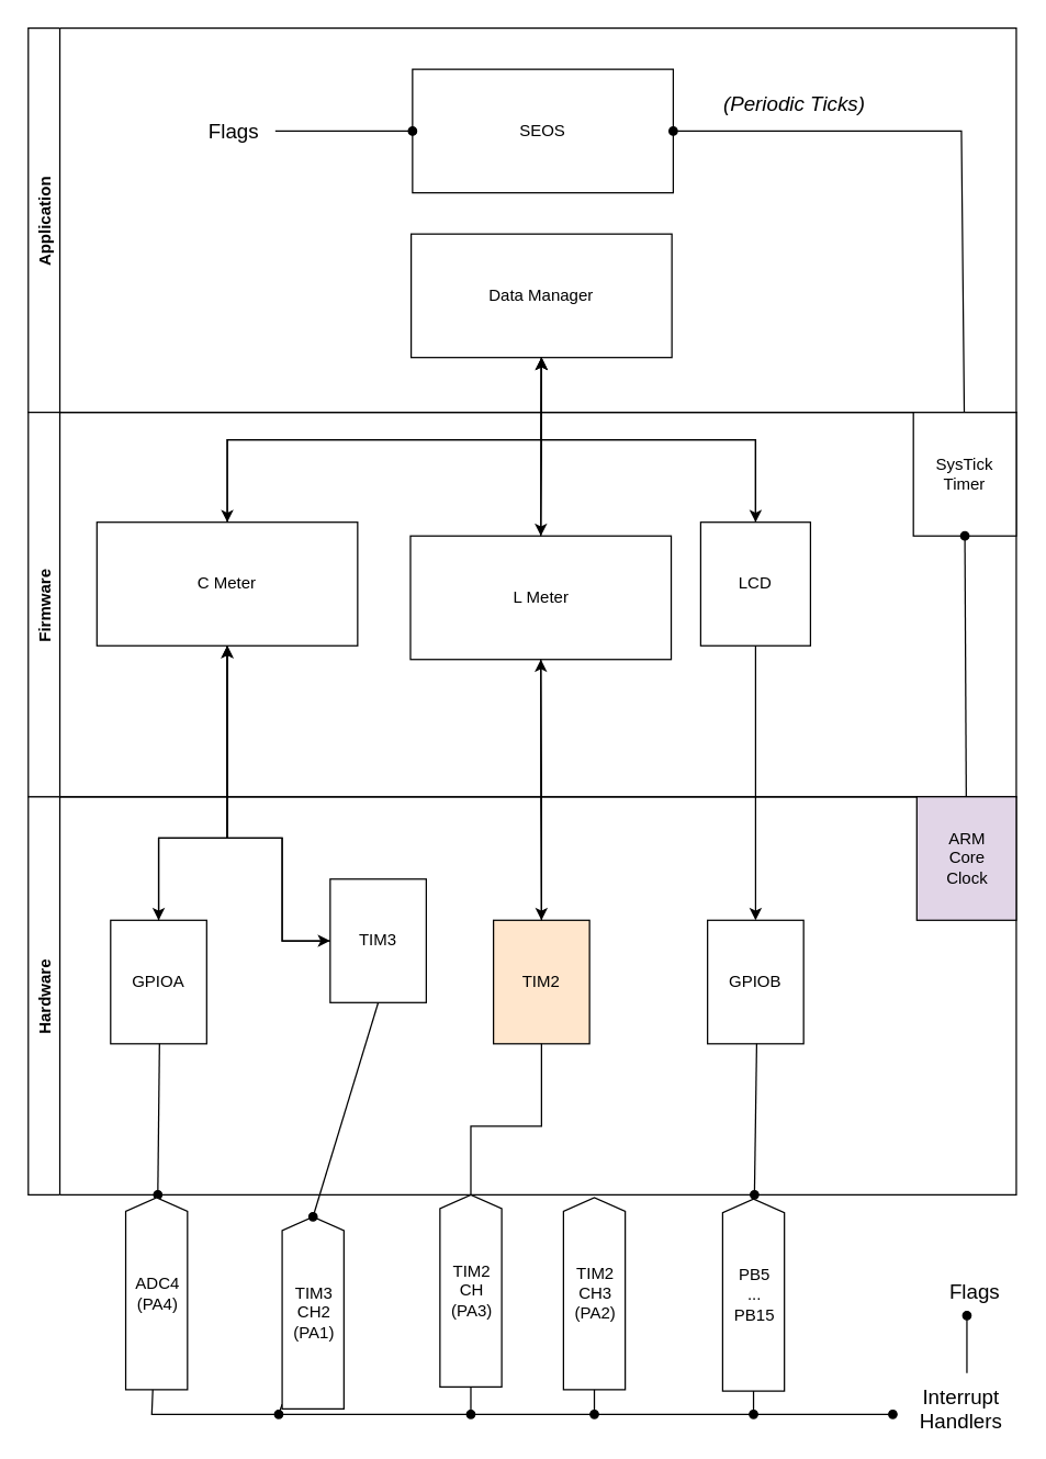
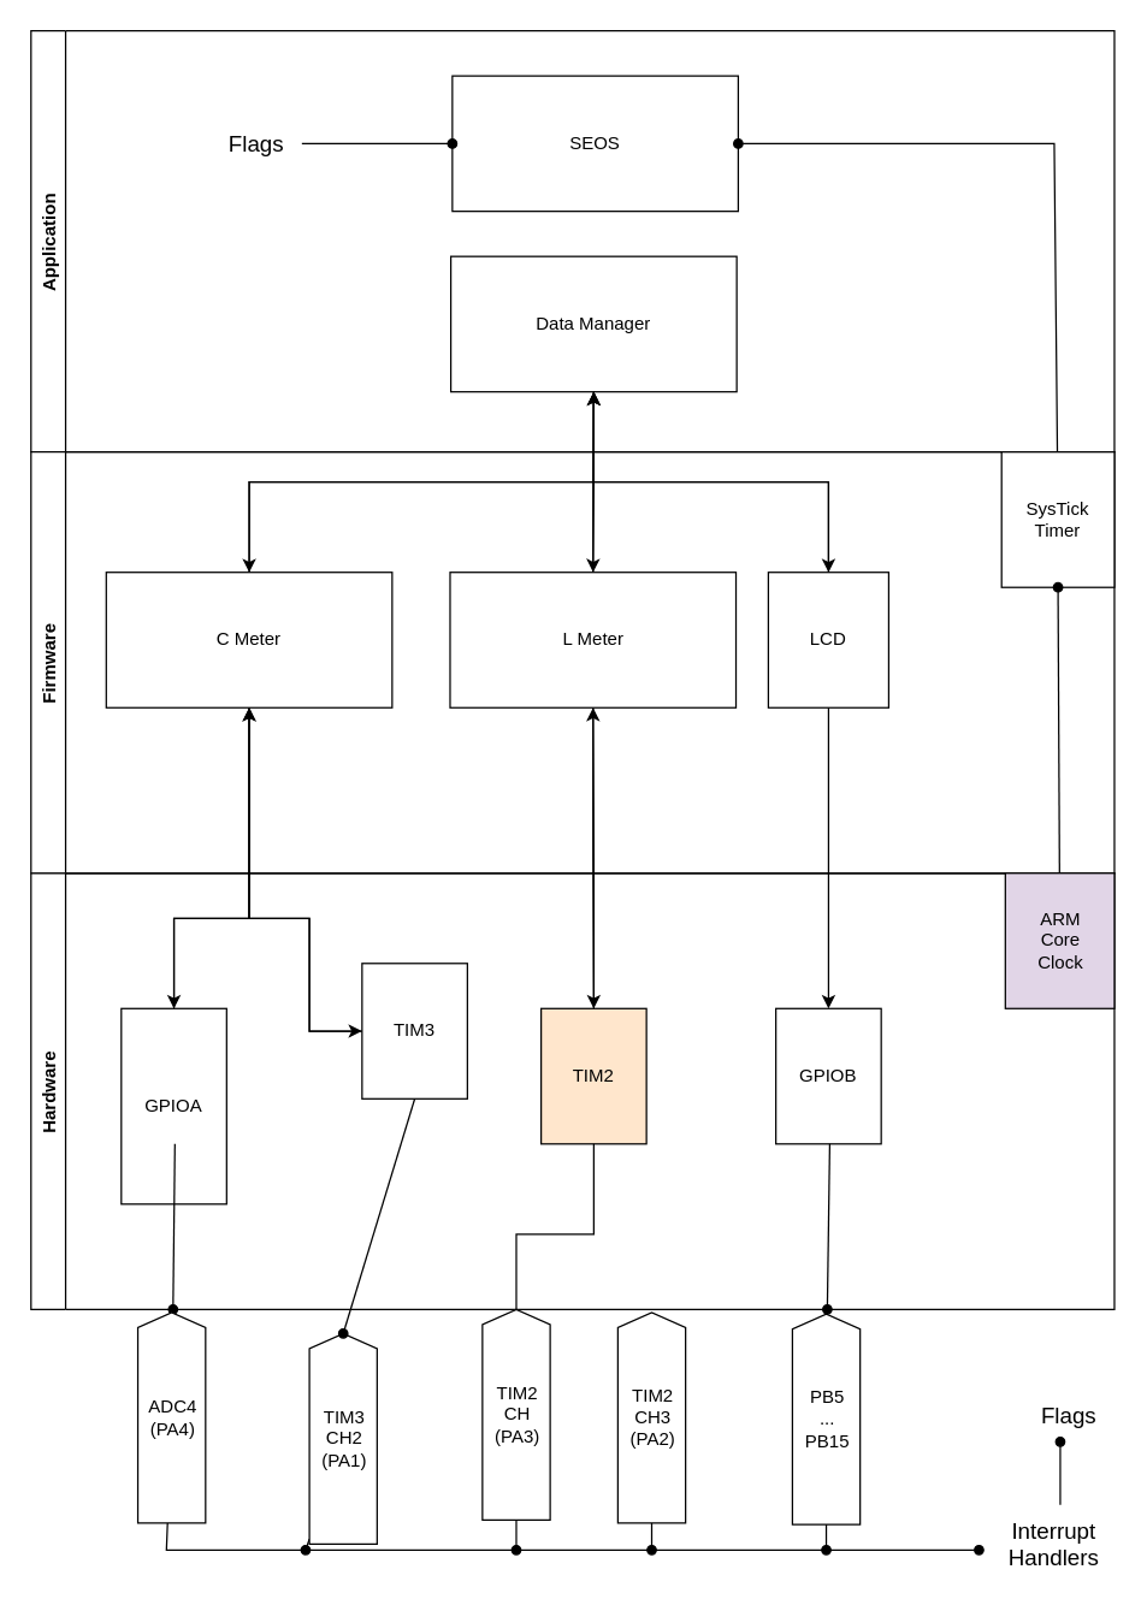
  <mxCell id="0" />
  <mxCell id="1" parent="0" />
  <mxCell id="2" value="Application" style="swimlane;horizontal=0;strokeColor=#000000;" parent="1" vertex="1"><mxGeometry x="20" y="20" width="720" height="280" as="geometry" /></mxCell>
  <mxCell id="3" value="Data Manager" style="rounded=0;whiteSpace=wrap;html=1;" parent="2" vertex="1"><mxGeometry x="279" y="150" width="190" height="90" as="geometry" /></mxCell>
  <mxCell id="4" value="SEOS" style="rounded=0;whiteSpace=wrap;html=1;" parent="2" vertex="1"><mxGeometry x="280" y="30" width="190" height="90" as="geometry" /></mxCell>
  <mxCell id="5" style="edgeStyle=none;rounded=0;orthogonalLoop=1;jettySize=auto;html=1;entryX=0;entryY=0.5;entryDx=0;entryDy=0;endArrow=oval;endFill=1;strokeColor=#000000;" parent="2" source="6" target="4" edge="1"><mxGeometry relative="1" as="geometry" /></mxCell>
  <mxCell id="6" value="Flags" style="text;html=1;strokeColor=none;fillColor=none;align=center;verticalAlign=middle;whiteSpace=wrap;rounded=0;fontSize=15;" parent="2" vertex="1"><mxGeometry x="120" y="60" width="60" height="30" as="geometry" /></mxCell>
- <mxCell id="7" value="&lt;i&gt;(Periodic Ticks)&lt;/i&gt;" style="text;html=1;strokeColor=none;fillColor=none;align=center;verticalAlign=middle;whiteSpace=wrap;rounded=0;fontSize=15;" parent="2" vertex="1"><mxGeometry x="497" y="40" width="123" height="30" as="geometry" /></mxCell>
  <mxCell id="8" value="Firmware" style="swimlane;horizontal=0;" parent="1" vertex="1"><mxGeometry x="20" y="300" width="720" height="280" as="geometry" /></mxCell>
  <mxCell id="9" value="&lt;div&gt;SysTick&lt;/div&gt;&lt;div&gt;Timer&lt;br&gt;&lt;/div&gt;" style="rounded=0;whiteSpace=wrap;html=1;" parent="8" vertex="1"><mxGeometry x="645" width="75" height="90" as="geometry" /></mxCell>
  <mxCell id="10" value="C Meter" style="rounded=0;whiteSpace=wrap;html=1;" parent="8" vertex="1"><mxGeometry x="50" y="80" width="190" height="90" as="geometry" /></mxCell>
- <mxCell id="11" value="L Meter" style="rounded=0;whiteSpace=wrap;html=1;" parent="8" vertex="1"><mxGeometry x="278.5" y="90" width="190" height="90" as="geometry" /></mxCell>
+ <mxCell id="11" value="L Meter" style="rounded=0;whiteSpace=wrap;html=1;" parent="8" vertex="1"><mxGeometry x="278.5" y="80" width="190" height="90" as="geometry" /></mxCell>
  <mxCell id="12" value="LCD" style="rounded=0;whiteSpace=wrap;html=1;" parent="8" vertex="1"><mxGeometry x="490" y="80" width="80" height="90" as="geometry" /></mxCell>
  <mxCell id="13" value="Hardware" style="swimlane;horizontal=0;" parent="1" vertex="1"><mxGeometry x="20" y="580" width="720" height="290" as="geometry" /></mxCell>
  <mxCell id="14" value="&lt;div&gt;ARM&lt;/div&gt;&lt;div&gt;Core&lt;/div&gt;&lt;div&gt;Clock&lt;br&gt;&lt;/div&gt;" style="rounded=0;whiteSpace=wrap;html=1;fillColor=#e1d5e7;" parent="13" vertex="1"><mxGeometry x="647.5" width="72.5" height="90" as="geometry" /></mxCell>
- <mxCell id="15" value="GPIOA" style="rounded=0;whiteSpace=wrap;html=1;" parent="13" vertex="1"><mxGeometry x="60" y="90" width="70" height="90" as="geometry" /></mxCell>
+ <mxCell id="15" value="GPIOA" style="rounded=0;whiteSpace=wrap;html=1;" parent="13" vertex="1"><mxGeometry x="60" y="90" width="70" height="130" as="geometry" /></mxCell>
  <mxCell id="16" value="TIM3" style="rounded=0;whiteSpace=wrap;html=1;" parent="13" vertex="1"><mxGeometry x="220" y="60" width="70" height="90" as="geometry" /></mxCell>
  <mxCell id="17" value="TIM2" style="rounded=0;whiteSpace=wrap;html=1;fillColor=#ffe6cc;" parent="13" vertex="1"><mxGeometry x="339" y="90" width="70" height="90" as="geometry" /></mxCell>
  <mxCell id="18" value="GPIOB" style="rounded=0;whiteSpace=wrap;html=1;" parent="13" vertex="1"><mxGeometry x="495" y="90" width="70" height="90" as="geometry" /></mxCell>
  <mxCell id="19" style="rounded=0;orthogonalLoop=1;jettySize=auto;html=1;strokeColor=default;endArrow=oval;endFill=1;" parent="13" edge="1"><mxGeometry relative="1" as="geometry"><mxPoint x="95.61" y="180" as="sourcePoint" /><mxPoint x="94.388" y="290" as="targetPoint" /></mxGeometry></mxCell>
  <mxCell id="20" style="rounded=0;orthogonalLoop=1;jettySize=auto;html=1;strokeColor=default;endArrow=oval;endFill=1;" parent="13" edge="1"><mxGeometry relative="1" as="geometry"><mxPoint x="530.8" y="180" as="sourcePoint" /><mxPoint x="529.19" y="290" as="targetPoint" /></mxGeometry></mxCell>
  <mxCell id="21" style="edgeStyle=orthogonalEdgeStyle;rounded=0;orthogonalLoop=1;jettySize=auto;html=1;entryX=0.5;entryY=0;entryDx=0;entryDy=0;" parent="1" source="3" target="10" edge="1"><mxGeometry relative="1" as="geometry"><Array as="points"><mxPoint x="394" y="320" /><mxPoint x="165" y="320" /></Array></mxGeometry></mxCell>
  <mxCell id="22" style="edgeStyle=orthogonalEdgeStyle;rounded=0;orthogonalLoop=1;jettySize=auto;html=1;" parent="1" source="3" target="11" edge="1"><mxGeometry relative="1" as="geometry" /></mxCell>
  <mxCell id="23" style="edgeStyle=orthogonalEdgeStyle;rounded=0;orthogonalLoop=1;jettySize=auto;html=1;" parent="1" source="3" target="12" edge="1"><mxGeometry relative="1" as="geometry"><Array as="points"><mxPoint x="394" y="320" /><mxPoint x="550" y="320" /></Array></mxGeometry></mxCell>
  <mxCell id="24" style="edgeStyle=orthogonalEdgeStyle;rounded=0;orthogonalLoop=1;jettySize=auto;html=1;" parent="1" source="11" target="3" edge="1"><mxGeometry relative="1" as="geometry" /></mxCell>
  <mxCell id="25" style="edgeStyle=orthogonalEdgeStyle;rounded=0;orthogonalLoop=1;jettySize=auto;html=1;entryX=0.5;entryY=0;entryDx=0;entryDy=0;" parent="1" source="10" target="15" edge="1"><mxGeometry relative="1" as="geometry"><Array as="points"><mxPoint x="165" y="610" /><mxPoint x="115" y="610" /></Array></mxGeometry></mxCell>
  <mxCell id="26" style="edgeStyle=orthogonalEdgeStyle;rounded=0;orthogonalLoop=1;jettySize=auto;html=1;" parent="1" source="10" target="16" edge="1"><mxGeometry relative="1" as="geometry"><Array as="points"><mxPoint x="165" y="610" /><mxPoint x="205" y="610" /></Array></mxGeometry></mxCell>
  <mxCell id="27" style="edgeStyle=orthogonalEdgeStyle;rounded=0;orthogonalLoop=1;jettySize=auto;html=1;entryX=0.5;entryY=0;entryDx=0;entryDy=0;" parent="1" source="12" target="18" edge="1"><mxGeometry relative="1" as="geometry" /></mxCell>
  <mxCell id="28" style="edgeStyle=orthogonalEdgeStyle;rounded=0;orthogonalLoop=1;jettySize=auto;html=1;entryX=0.5;entryY=1;entryDx=0;entryDy=0;" parent="1" source="10" target="3" edge="1"><mxGeometry relative="1" as="geometry"><Array as="points"><mxPoint x="165" y="320" /><mxPoint x="394" y="320" /></Array></mxGeometry></mxCell>
  <mxCell id="29" style="edgeStyle=orthogonalEdgeStyle;rounded=0;orthogonalLoop=1;jettySize=auto;html=1;entryX=0.5;entryY=1;entryDx=0;entryDy=0;" parent="1" source="12" target="3" edge="1"><mxGeometry relative="1" as="geometry"><Array as="points"><mxPoint x="550" y="320" /><mxPoint x="394" y="320" /></Array></mxGeometry></mxCell>
  <mxCell id="30" style="edgeStyle=orthogonalEdgeStyle;rounded=0;orthogonalLoop=1;jettySize=auto;html=1;entryX=0.5;entryY=1;entryDx=0;entryDy=0;" parent="1" source="16" target="10" edge="1"><mxGeometry relative="1" as="geometry"><Array as="points"><mxPoint x="205" y="610" /><mxPoint x="165" y="610" /></Array></mxGeometry></mxCell>
  <mxCell id="31" style="edgeStyle=orthogonalEdgeStyle;rounded=0;orthogonalLoop=1;jettySize=auto;html=1;" parent="1" source="15" target="10" edge="1"><mxGeometry relative="1" as="geometry"><Array as="points"><mxPoint x="115" y="610" /><mxPoint x="165" y="610" /></Array></mxGeometry></mxCell>
  <mxCell id="32" style="edgeStyle=none;rounded=0;orthogonalLoop=1;jettySize=auto;html=1;endArrow=oval;endFill=1;strokeColor=#000000;" parent="1" source="33" edge="1"><mxGeometry relative="1" as="geometry"><mxPoint x="432.5" y="1030" as="targetPoint" /></mxGeometry></mxCell>
  <mxCell id="33" value="&lt;div&gt;TIM2&lt;/div&gt;&lt;div&gt;CH3&lt;/div&gt;&lt;div&gt;(PA2)&lt;br&gt;&lt;/div&gt;" style="html=1;shadow=0;dashed=0;align=center;verticalAlign=middle;shape=mxgraph.arrows2.arrow;dy=0;dx=10;notch=0;direction=north;" parent="1" vertex="1"><mxGeometry x="410" y="872" width="45" height="140" as="geometry" /></mxCell>
  <mxCell id="34" style="edgeStyle=none;rounded=0;orthogonalLoop=1;jettySize=auto;html=1;endArrow=oval;endFill=1;strokeColor=#000000;" parent="1" source="35" edge="1"><mxGeometry relative="1" as="geometry"><mxPoint x="202.5" y="1030" as="targetPoint" /></mxGeometry></mxCell>
  <mxCell id="35" value="&lt;div&gt;TIM3&lt;/div&gt;&lt;div&gt;CH2&lt;/div&gt;&lt;div&gt;(PA1)&lt;br&gt;&lt;/div&gt;" style="html=1;shadow=0;dashed=0;align=center;verticalAlign=middle;shape=mxgraph.arrows2.arrow;dy=0;dx=10;notch=0;direction=north;" parent="1" vertex="1"><mxGeometry x="205" y="886" width="45" height="140" as="geometry" /></mxCell>
  <mxCell id="36" style="edgeStyle=none;rounded=0;orthogonalLoop=1;jettySize=auto;html=1;endArrow=oval;endFill=1;strokeColor=#000000;" parent="1" source="37" edge="1"><mxGeometry relative="1" as="geometry"><mxPoint x="548.5" y="1030" as="targetPoint" /></mxGeometry></mxCell>
  <mxCell id="37" value="&lt;div&gt;PB5&lt;/div&gt;&lt;div&gt;...&lt;/div&gt;&lt;div&gt;PB15&lt;br&gt;&lt;/div&gt;" style="html=1;shadow=0;dashed=0;align=center;verticalAlign=middle;shape=mxgraph.arrows2.arrow;dy=0;dx=10;notch=0;direction=north;" parent="1" vertex="1"><mxGeometry x="526" y="873" width="45" height="140" as="geometry" /></mxCell>
  <mxCell id="38" style="rounded=0;orthogonalLoop=1;jettySize=auto;html=1;strokeColor=default;endArrow=oval;endFill=1;exitX=0.5;exitY=1;exitDx=0;exitDy=0;entryX=1;entryY=0.5;entryDx=0;entryDy=0;entryPerimeter=0;" parent="1" source="16" target="35" edge="1"><mxGeometry relative="1" as="geometry"><mxPoint x="444.5" y="770" as="sourcePoint" /><mxPoint x="443.278" y="880" as="targetPoint" /><Array as="points" /></mxGeometry></mxCell>
  <mxCell id="39" style="edgeStyle=none;rounded=0;orthogonalLoop=1;jettySize=auto;html=1;endArrow=oval;endFill=1;strokeColor=#000000;" parent="1" source="41" edge="1"><mxGeometry relative="1" as="geometry"><mxPoint x="650" y="1030" as="targetPoint" /><Array as="points"><mxPoint x="110" y="1030" /></Array></mxGeometry></mxCell>
  <mxCell id="40" style="edgeStyle=none;rounded=0;orthogonalLoop=1;jettySize=auto;html=1;endArrow=oval;endFill=1;strokeColor=#000000;" parent="1" edge="1"><mxGeometry relative="1" as="geometry"><mxPoint x="113.5" y="1030" as="targetPoint" /><mxPoint x="114" y="1030" as="sourcePoint" /></mxGeometry></mxCell>
  <mxCell id="41" value="&lt;div&gt;ADC4&lt;br&gt;&lt;/div&gt;&lt;div&gt;(PA4)&lt;/div&gt;" style="html=1;shadow=0;dashed=0;align=center;verticalAlign=middle;shape=mxgraph.arrows2.arrow;dy=0;dx=10;notch=0;direction=north;" parent="1" vertex="1"><mxGeometry x="91" y="872" width="45" height="140" as="geometry" /></mxCell>
  <mxCell id="42" style="edgeStyle=none;rounded=0;orthogonalLoop=1;jettySize=auto;html=1;endArrow=oval;endFill=1;strokeColor=#000000;" parent="1" source="43" edge="1"><mxGeometry relative="1" as="geometry"><mxPoint x="342.5" y="1030" as="targetPoint" /></mxGeometry></mxCell>
  <mxCell id="43" value="&lt;div&gt;TIM2&lt;/div&gt;&lt;div&gt;CH&lt;/div&gt;&lt;div&gt;(PA3)&lt;br&gt;&lt;/div&gt;" style="html=1;shadow=0;dashed=0;align=center;verticalAlign=middle;shape=mxgraph.arrows2.arrow;dy=0;dx=10;notch=0;direction=north;" parent="1" vertex="1"><mxGeometry x="320" y="870" width="45" height="140" as="geometry" /></mxCell>
  <mxCell id="44" style="edgeStyle=none;rounded=0;orthogonalLoop=1;jettySize=auto;html=1;entryX=0.5;entryY=1;entryDx=0;entryDy=0;endArrow=oval;endFill=1;strokeColor=#000000;" parent="1" source="14" target="9" edge="1"><mxGeometry relative="1" as="geometry" /></mxCell>
  <mxCell id="45" style="edgeStyle=none;rounded=0;orthogonalLoop=1;jettySize=auto;html=1;entryX=1;entryY=0.5;entryDx=0;entryDy=0;endArrow=oval;endFill=1;strokeColor=#000000;" parent="1" source="9" target="4" edge="1"><mxGeometry relative="1" as="geometry"><Array as="points"><mxPoint x="700" y="95" /></Array></mxGeometry></mxCell>
  <mxCell id="46" style="edgeStyle=none;rounded=0;orthogonalLoop=1;jettySize=auto;html=1;entryX=0.4;entryY=1.1;entryDx=0;entryDy=0;entryPerimeter=0;fontSize=15;endArrow=oval;endFill=1;strokeColor=#000000;" parent="1" target="48" edge="1"><mxGeometry relative="1" as="geometry"><mxPoint x="704" y="1000" as="sourcePoint" /></mxGeometry></mxCell>
  <mxCell id="47" value="&lt;div&gt;Interrupt&lt;/div&gt;&lt;div&gt;Handlers&lt;/div&gt;" style="text;html=1;strokeColor=none;fillColor=none;align=center;verticalAlign=middle;whiteSpace=wrap;rounded=0;fontSize=15;" parent="1" vertex="1"><mxGeometry x="670" y="1011" width="60" height="30" as="geometry" /></mxCell>
  <mxCell id="48" value="Flags" style="text;html=1;strokeColor=none;fillColor=none;align=center;verticalAlign=middle;whiteSpace=wrap;rounded=0;fontSize=15;" parent="1" vertex="1"><mxGeometry x="680" y="925" width="60" height="30" as="geometry" /></mxCell>
  <mxCell id="49" style="edgeStyle=orthogonalEdgeStyle;rounded=0;orthogonalLoop=1;jettySize=auto;html=1;entryX=0.5;entryY=0;entryDx=0;entryDy=0;" edge="1" parent="1" source="11" target="17"><mxGeometry relative="1" as="geometry" /></mxCell>
  <mxCell id="50" style="edgeStyle=orthogonalEdgeStyle;rounded=0;orthogonalLoop=1;jettySize=auto;html=1;" edge="1" parent="1" source="17" target="11"><mxGeometry relative="1" as="geometry" /></mxCell>
  <mxCell id="51" style="edgeStyle=orthogonalEdgeStyle;rounded=0;orthogonalLoop=1;jettySize=auto;html=1;entryX=1;entryY=0.5;entryDx=0;entryDy=0;entryPerimeter=0;endArrow=none;endFill=0;" edge="1" parent="1" source="17" target="43"><mxGeometry relative="1" as="geometry"><Array as="points"><mxPoint x="394" y="820" /><mxPoint x="343" y="820" /></Array></mxGeometry></mxCell>
